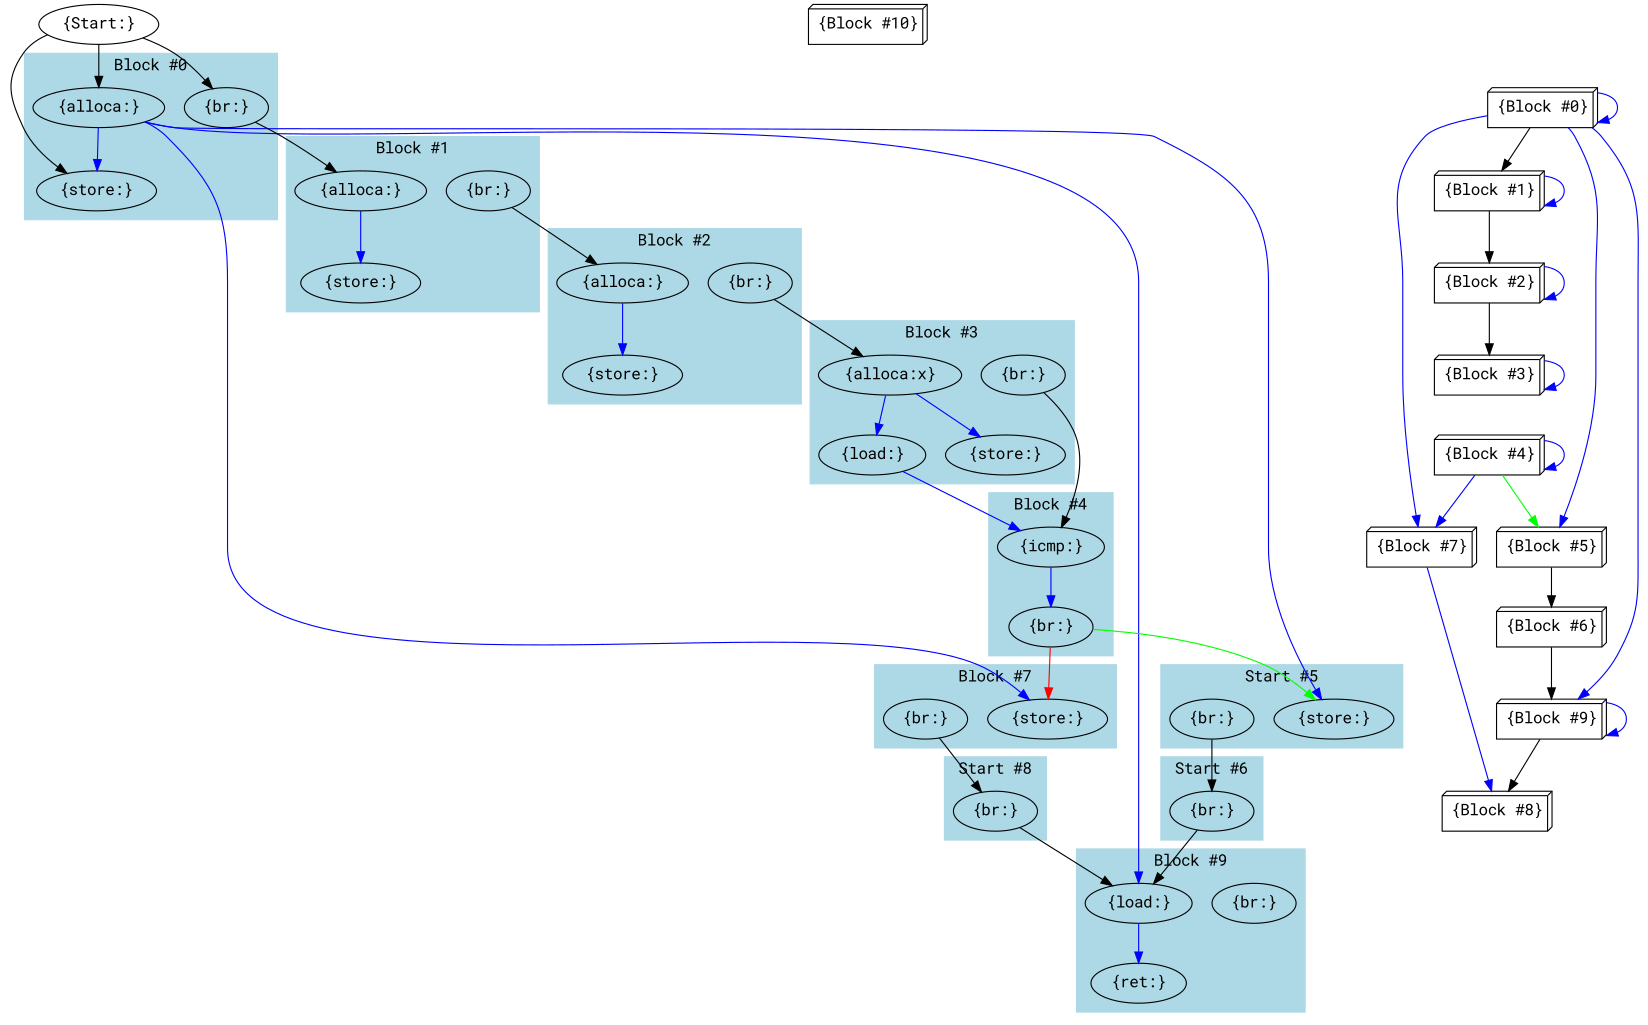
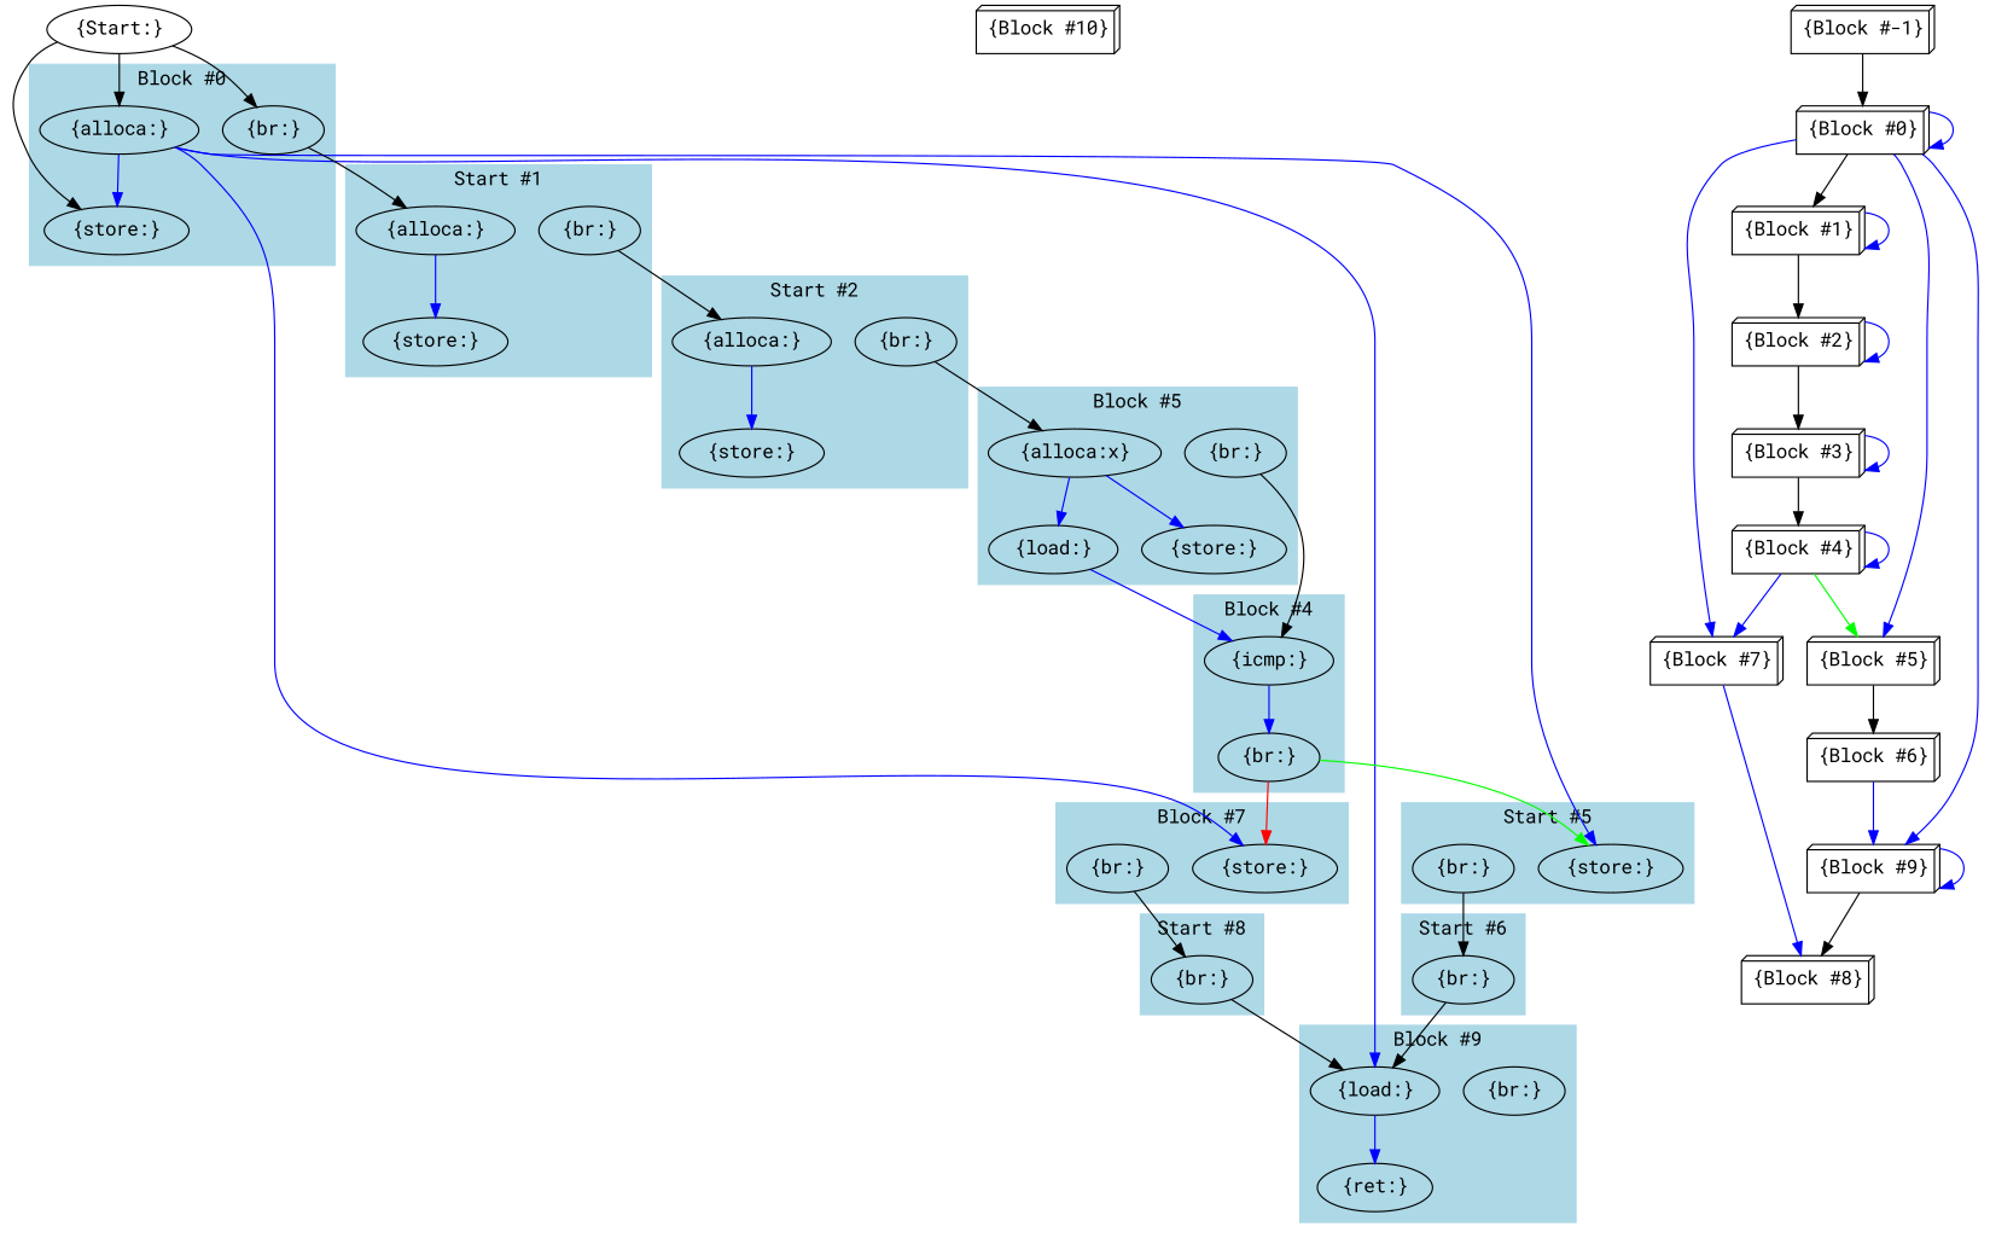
  digraph {
    fontname="Roboto Mono"
    node [fontname="Roboto Mono" shape=oval]
    edge [color=blue fontname="Roboto Mono"]
    n1 [label="{alloca:}"]
    n2 [label="{br:}"]
    n3 [label="{store:}"]
    n4 [label="{store:}"]
    n5 [label="{br:}"]
    n6 [label="{alloca:}"]
    n7 [label="{br:}"]
    n8 [label="{store:}"]
    n9 [label="{alloca:}"]
    n10 [label="{load:}"]
    n11 [label="{alloca:x}"]
    n12 [label="{store:}"]
    n13 [label="{br:}"]
    n14 [label="{icmp:}"]
    n15 [label="{br:}"]
    n16 [label="{store:}"]
    n17 [label="{br:}"]
    n18 [label="{br:}"]
    n19 [label="{store:}"]
    n20 [label="{br:}"]
    n21 [label="{br:}"]
    n22 [label="{br:}"]
    n23 [label="{ret:}"]
    n24 [label="{load:}"]
    n25 [label="{Block #10}" shape=box3d]
    n26 [label="{Block #7}" shape=box3d]
    n27 [label="{Block #8}" shape=box3d]
    n28 [label="{Block #1}" shape=box3d]
    n29 [label="{Block #2}" shape=box3d]
    n30 [label="{Block #3}" shape=box3d]
    n31 [label="{Block #0}" shape=box3d]
    n32 [label="{Block #5}" shape=box3d]
    n33 [label="{Block #9}" shape=box3d]
    n34 [label="{Block #6}" shape=box3d]
    n35 [label="{Block #4}" shape=box3d]
+   n36 [label="{Block #-1}" shape=box3d]
    n37 [label="{Start:}"]
    subgraph cluster_1 {
      color=lightblue
      label="Block #0"
      style=filled
      n1
      n2
      n3
    }
    subgraph cluster_2 {
      color=lightblue
-     label="Block #1"
+     label="Start #1"
      style=filled
      n4
      n5
      n6
    }
    subgraph cluster_3 {
      color=lightblue
-     label="Block #2"
+     label="Start #2"
      style=filled
      n7
      n8
      n9
    }
    subgraph cluster_4 {
      color=lightblue
-     label="Block #3"
+     label="Block #5"
      style=filled
      n10
      n11
      n12
      n13
    }
    subgraph cluster_5 {
      color=lightblue
      label="Block #4"
      style=filled
      n14
      n15
    }
    subgraph cluster_6 {
      color=lightblue
      label="Start #5"
      style=filled
      n16
      n17
    }
    subgraph cluster_7 {
      color=lightblue
      label="Start #6"
      style=filled
      n18
    }
    subgraph cluster_8 {
      color=lightblue
      label="Block #7"
      style=filled
      n19
      n20
    }
    subgraph cluster_9 {
      color=lightblue
      label="Start #8"
      style=filled
      n21
    }
    subgraph cluster_10 {
      color=lightblue
      label="Block #9"
      style=filled
      n22
      n23
      n24
    }
    subgraph cluster_11 {
      color=lightblue
      label="Block #10"
      style=filled
    }
    n1 -> n3
    n1 -> n16
    n1 -> n19
    n1 -> n24
    n2 -> n6 [color=black]
    n5 -> n9 [color=black]
    n6 -> n4
    n7 -> n11 [color=black]
    n9 -> n8
    n10 -> n14
    n11 -> n10
    n11 -> n12
    n13 -> n14 [color=black]
    n14 -> n15
    n15 -> n16 [color=green]
    n15 -> n19 [color=red]
    n17 -> n18 [color=black]
    n18 -> n24 [color=black]
    n20 -> n21 [color=black]
    n21 -> n24 [color=black]
    n24 -> n23
    n26 -> n27
    n28 -> n28
    n28 -> n29 [color=black]
    n29 -> n29
    n29 -> n30 [color=black]
    n30 -> n30
+   n30 -> n35 [color=black]
    n31 -> n26
    n31 -> n28 [color=black]
    n31 -> n31
    n31 -> n32
    n31 -> n33
    n32 -> n34 [color=black]
    n33 -> n27 [color=black]
    n33 -> n33
-   n34 -> n33 [color=black]
+   n34 -> n33
    n35 -> n26
    n35 -> n32 [color=green]
    n35 -> n35
+   n36 -> n31 [color=black]
    n37 -> n1 [color=black]
    n37 -> n2 [color=black]
    n37 -> n3 [color=black]
  }
